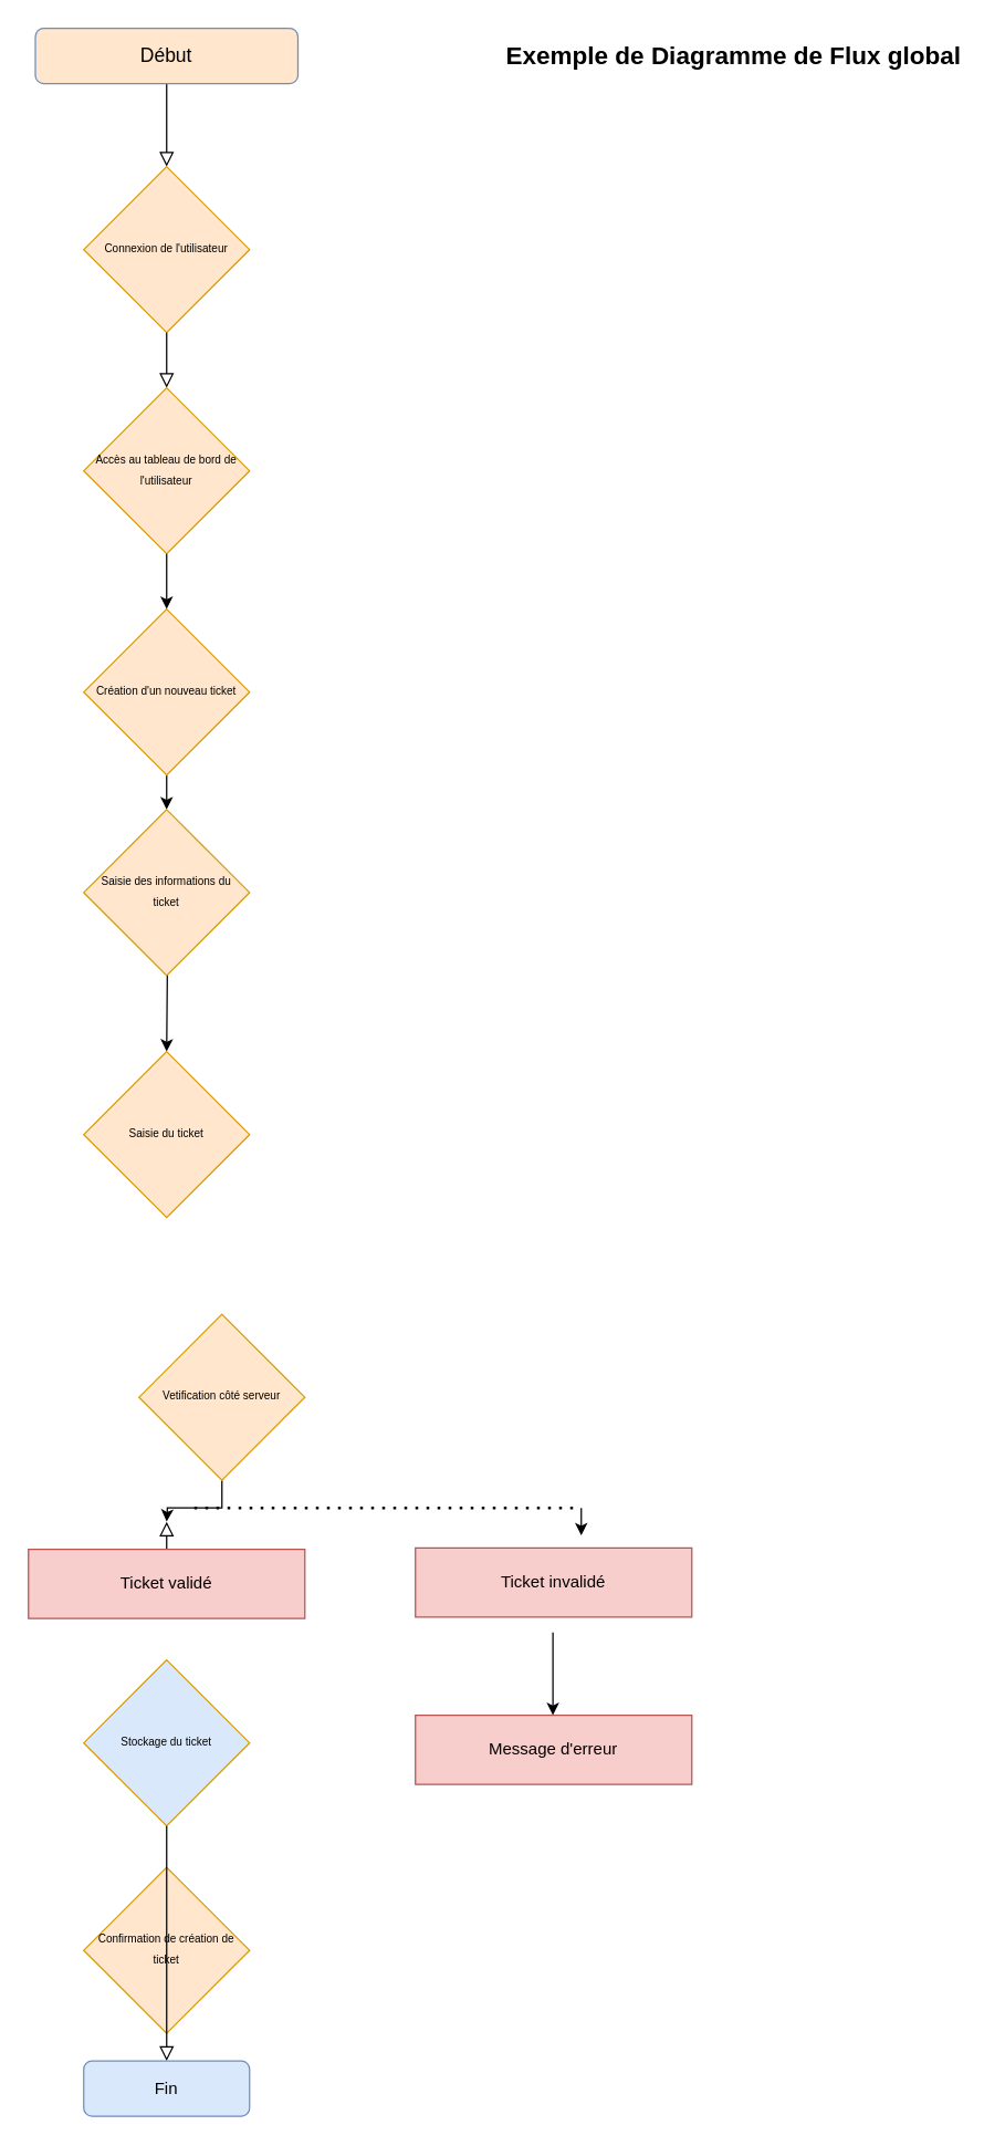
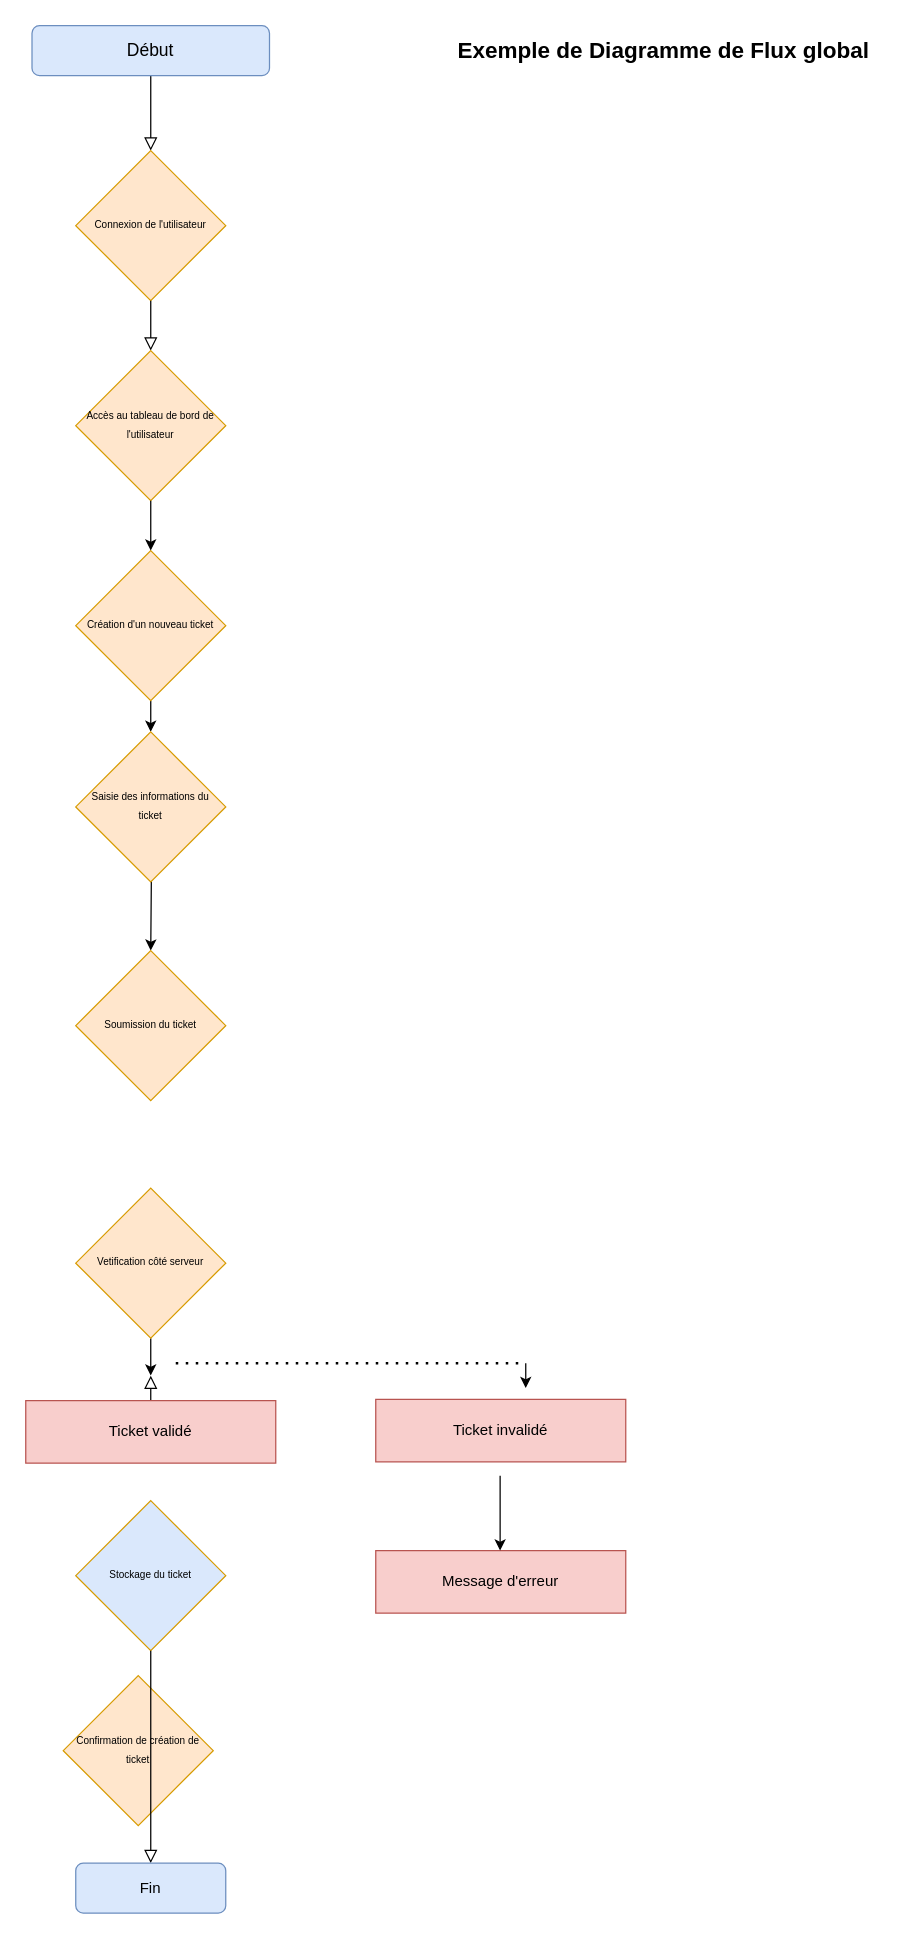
  <mxCell id="0" />
  <mxCell id="1" parent="0" />
  <mxCell id="2" value="" style="rounded=0;html=1;jettySize=auto;orthogonalLoop=1;fontSize=11;endArrow=block;endFill=0;endSize=8;strokeWidth=1;shadow=0;labelBackgroundColor=none;edgeStyle=orthogonalEdgeStyle;" parent="1" source="3" target="4" edge="1"><mxGeometry relative="1" as="geometry" /></mxCell>
- <mxCell id="3" value="&lt;font style=&quot;font-size: 14px;&quot;&gt;Début&lt;/font&gt;" style="rounded=1;whiteSpace=wrap;html=1;fontSize=12;glass=0;strokeWidth=1;shadow=0;fillColor=#ffe6cc;strokeColor=#6c8ebf;" parent="1" vertex="1"><mxGeometry x="25" y="20" width="190" height="40" as="geometry" /></mxCell>
+ <mxCell id="3" value="&lt;font style=&quot;font-size: 14px;&quot;&gt;Début&lt;/font&gt;" style="rounded=1;whiteSpace=wrap;html=1;fontSize=12;glass=0;strokeWidth=1;shadow=0;fillColor=#dae8fc;strokeColor=#6c8ebf;" parent="1" vertex="1"><mxGeometry x="25" y="20" width="190" height="40" as="geometry" /></mxCell>
  <mxCell id="4" value="&lt;font style=&quot;font-size: 8px;&quot;&gt;Connexion de l'utilisateur&lt;/font&gt;" style="rhombus;whiteSpace=wrap;html=1;shadow=0;fontFamily=Helvetica;fontSize=12;align=center;strokeWidth=1;spacing=6;spacingTop=-4;fillColor=#ffe6cc;strokeColor=#d79b00;" parent="1" vertex="1"><mxGeometry x="60" y="120" width="120" height="120" as="geometry" /></mxCell>
  <mxCell id="5" value="" style="rounded=0;html=1;jettySize=auto;orthogonalLoop=1;fontSize=11;endArrow=block;endFill=0;endSize=8;strokeWidth=1;shadow=0;labelBackgroundColor=none;edgeStyle=orthogonalEdgeStyle;" edge="1" parent="1" source="4" target="6"><mxGeometry y="20" relative="1" as="geometry"><mxPoint as="offset" /><mxPoint x="115" y="220" as="sourcePoint" /><mxPoint x="115" y="410" as="targetPoint" /><Array as="points" /></mxGeometry></mxCell>
  <mxCell id="6" value="&lt;font style=&quot;font-size: 8px;&quot;&gt;Accès au tableau de bord de l'utilisateur&lt;/font&gt;" style="rhombus;whiteSpace=wrap;html=1;shadow=0;fontFamily=Helvetica;fontSize=12;align=center;strokeWidth=1;spacing=6;spacingTop=-4;fillColor=#ffe6cc;strokeColor=#d79b00;" vertex="1" parent="1"><mxGeometry x="60" y="280" width="120" height="120" as="geometry" /></mxCell>
  <mxCell id="7" value="" style="edgeStyle=orthogonalEdgeStyle;rounded=0;orthogonalLoop=1;jettySize=auto;html=1;" edge="1" parent="1" source="8" target="16"><mxGeometry relative="1" as="geometry" /></mxCell>
  <mxCell id="8" value="&lt;font style=&quot;font-size: 8px;&quot;&gt;Création d'un nouveau ticket&lt;/font&gt;" style="rhombus;whiteSpace=wrap;html=1;shadow=0;fontFamily=Helvetica;fontSize=12;align=center;strokeWidth=1;spacing=6;spacingTop=-4;fillColor=#ffe6cc;strokeColor=#d79b00;" vertex="1" parent="1"><mxGeometry x="60" y="440" width="120" height="120" as="geometry" /></mxCell>
  <mxCell id="9" value="" style="endArrow=classic;html=1;rounded=0;exitX=0.5;exitY=1;exitDx=0;exitDy=0;" edge="1" parent="1" source="6"><mxGeometry width="50" height="50" relative="1" as="geometry"><mxPoint x="80" y="450" as="sourcePoint" /><mxPoint x="120" y="440" as="targetPoint" /></mxGeometry></mxCell>
  <mxCell id="10" value="" style="edgeStyle=orthogonalEdgeStyle;rounded=0;orthogonalLoop=1;jettySize=auto;html=1;" edge="1" parent="1" target="11"><mxGeometry relative="1" as="geometry"><mxPoint x="120" y="640" as="sourcePoint" /></mxGeometry></mxCell>
- <mxCell id="11" value="&lt;font style=&quot;font-size: 8px;&quot;&gt;Saisie du ticket&lt;/font&gt;" style="rhombus;whiteSpace=wrap;html=1;shadow=0;fontFamily=Helvetica;fontSize=12;align=center;strokeWidth=1;spacing=6;spacingTop=-4;fillColor=#ffe6cc;strokeColor=#d79b00;" vertex="1" parent="1"><mxGeometry x="60" y="760" width="120" height="120" as="geometry" /></mxCell>
+ <mxCell id="11" value="&lt;font style=&quot;font-size: 8px;&quot;&gt;Soumission du ticket&lt;/font&gt;" style="rhombus;whiteSpace=wrap;html=1;shadow=0;fontFamily=Helvetica;fontSize=12;align=center;strokeWidth=1;spacing=6;spacingTop=-4;fillColor=#ffe6cc;strokeColor=#d79b00;" vertex="1" parent="1"><mxGeometry x="60" y="760" width="120" height="120" as="geometry" /></mxCell>
  <mxCell id="12" value="" style="edgeStyle=orthogonalEdgeStyle;rounded=0;orthogonalLoop=1;jettySize=auto;html=1;" edge="1" parent="1" source="13"><mxGeometry relative="1" as="geometry"><mxPoint x="120" y="1100" as="targetPoint" /></mxGeometry></mxCell>
- <mxCell id="13" value="&lt;font style=&quot;font-size: 8px;&quot;&gt;Vetification côté serveur&lt;/font&gt;" style="rhombus;whiteSpace=wrap;html=1;shadow=0;fontFamily=Helvetica;fontSize=12;align=center;strokeWidth=1;spacing=6;spacingTop=-4;fillColor=#ffe6cc;strokeColor=#d79b00;" vertex="1" parent="1"><mxGeometry x="100" y="950" width="120" height="120" as="geometry" /></mxCell>
+ <mxCell id="13" value="&lt;font style=&quot;font-size: 8px;&quot;&gt;Vetification côté serveur&lt;/font&gt;" style="rhombus;whiteSpace=wrap;html=1;shadow=0;fontFamily=Helvetica;fontSize=12;align=center;strokeWidth=1;spacing=6;spacingTop=-4;fillColor=#ffe6cc;strokeColor=#d79b00;" vertex="1" parent="1"><mxGeometry x="60" y="950" width="120" height="120" as="geometry" /></mxCell>
  <mxCell id="14" value="" style="rounded=0;html=1;jettySize=auto;orthogonalLoop=1;fontSize=11;endArrow=block;endFill=0;endSize=8;strokeWidth=1;shadow=0;labelBackgroundColor=none;edgeStyle=orthogonalEdgeStyle;" edge="1" parent="1"><mxGeometry x="0.333" y="20" relative="1" as="geometry"><mxPoint as="offset" /><mxPoint x="120" y="1169" as="sourcePoint" /><mxPoint x="120" y="1100" as="targetPoint" /></mxGeometry></mxCell>
  <mxCell id="15" value="&lt;font style=&quot;font-size: 18px;&quot;&gt;&lt;b&gt;Exemple de Diagramme de Flux global&lt;/b&gt;&lt;/font&gt;" style="text;html=1;align=center;verticalAlign=middle;resizable=0;points=[];autosize=1;strokeColor=none;fillColor=none;" vertex="1" parent="1"><mxGeometry x="355" y="20" width="350" height="40" as="geometry" /></mxCell>
  <mxCell id="16" value="&lt;font style=&quot;font-size: 8px;&quot;&gt;Saisie des informations du ticket&lt;/font&gt;" style="rhombus;whiteSpace=wrap;html=1;shadow=0;fontFamily=Helvetica;fontSize=12;align=center;strokeWidth=1;spacing=6;spacingTop=-4;fillColor=#ffe6cc;strokeColor=#d79b00;" vertex="1" parent="1"><mxGeometry x="60" y="585" width="120" height="120" as="geometry" /></mxCell>
  <mxCell id="17" value="" style="rounded=0;html=1;jettySize=auto;orthogonalLoop=1;fontSize=11;endArrow=block;endFill=0;endSize=8;strokeWidth=1;shadow=0;labelBackgroundColor=none;edgeStyle=orthogonalEdgeStyle;" edge="1" parent="1" target="18"><mxGeometry x="0.333" y="20" relative="1" as="geometry"><mxPoint as="offset" /><mxPoint x="120" y="1220" as="sourcePoint" /><mxPoint x="120" y="1640" as="targetPoint" /></mxGeometry></mxCell>
  <mxCell id="18" value="&lt;font style=&quot;font-size: 8px;&quot;&gt;Stockage du ticket&lt;/font&gt;" style="rhombus;whiteSpace=wrap;html=1;shadow=0;fontFamily=Helvetica;fontSize=12;align=center;strokeWidth=1;spacing=6;spacingTop=-4;fillColor=#dae8fc;strokeColor=#d79b00;" vertex="1" parent="1"><mxGeometry x="60" y="1200" width="120" height="120" as="geometry" /></mxCell>
  <mxCell id="19" value="Ticket validé" style="rounded=0;whiteSpace=wrap;html=1;fillColor=#f8cecc;strokeColor=#b85450;" vertex="1" parent="1"><mxGeometry x="20" y="1120" width="200" height="50" as="geometry" /></mxCell>
  <mxCell id="20" value="Ticket invalidé" style="rounded=0;whiteSpace=wrap;html=1;fillColor=#f8cecc;strokeColor=#b85450;" vertex="1" parent="1"><mxGeometry x="300" y="1119" width="200" height="50" as="geometry" /></mxCell>
  <mxCell id="21" value="" style="endArrow=none;dashed=1;html=1;dashPattern=1 3;strokeWidth=2;rounded=0;" edge="1" parent="1"><mxGeometry width="50" height="50" relative="1" as="geometry"><mxPoint x="140" y="1090" as="sourcePoint" /><mxPoint x="420" y="1090" as="targetPoint" /></mxGeometry></mxCell>
  <mxCell id="22" value="" style="endArrow=classic;html=1;rounded=0;" edge="1" parent="1"><mxGeometry width="50" height="50" relative="1" as="geometry"><mxPoint x="420" y="1090" as="sourcePoint" /><mxPoint x="420" y="1110" as="targetPoint" /></mxGeometry></mxCell>
  <mxCell id="23" value="Message d'erreur" style="rounded=0;whiteSpace=wrap;html=1;fillColor=#f8cecc;strokeColor=#b85450;" vertex="1" parent="1"><mxGeometry x="300" y="1240" width="200" height="50" as="geometry" /></mxCell>
  <mxCell id="24" value="" style="endArrow=classic;html=1;rounded=0;" edge="1" parent="1"><mxGeometry width="50" height="50" relative="1" as="geometry"><mxPoint x="399.5" y="1180" as="sourcePoint" /><mxPoint x="399.5" y="1240" as="targetPoint" /></mxGeometry></mxCell>
- <mxCell id="25" value="&lt;font style=&quot;font-size: 8px;&quot;&gt;Confirmation de création de ticket&lt;/font&gt;" style="rhombus;whiteSpace=wrap;html=1;shadow=0;fontFamily=Helvetica;fontSize=12;align=center;strokeWidth=1;spacing=6;spacingTop=-4;fillColor=#ffe6cc;strokeColor=#d79b00;" vertex="1" parent="1"><mxGeometry x="60" y="1350" width="120" height="120" as="geometry" /></mxCell>
+ <mxCell id="25" value="&lt;font style=&quot;font-size: 8px;&quot;&gt;Confirmation de création de ticket&lt;/font&gt;" style="rhombus;whiteSpace=wrap;html=1;shadow=0;fontFamily=Helvetica;fontSize=12;align=center;strokeWidth=1;spacing=6;spacingTop=-4;fillColor=#ffe6cc;strokeColor=#d79b00;" vertex="1" parent="1"><mxGeometry x="50" y="1340" width="120" height="120" as="geometry" /></mxCell>
  <mxCell id="26" value="" style="rounded=0;html=1;jettySize=auto;orthogonalLoop=1;fontSize=11;endArrow=block;endFill=0;endSize=8;strokeWidth=1;shadow=0;labelBackgroundColor=none;edgeStyle=orthogonalEdgeStyle;" edge="1" parent="1" source="18" target="27"><mxGeometry x="0.333" y="20" relative="1" as="geometry"><mxPoint as="offset" /><mxPoint x="120" y="1320" as="sourcePoint" /><mxPoint x="120" y="1640" as="targetPoint" /></mxGeometry></mxCell>
  <mxCell id="27" value="Fin" style="rounded=1;whiteSpace=wrap;html=1;fontSize=12;glass=0;strokeWidth=1;shadow=0;fillColor=#dae8fc;strokeColor=#6c8ebf;" parent="1" vertex="1"><mxGeometry x="60" y="1490" width="120" height="40" as="geometry" /></mxCell>
